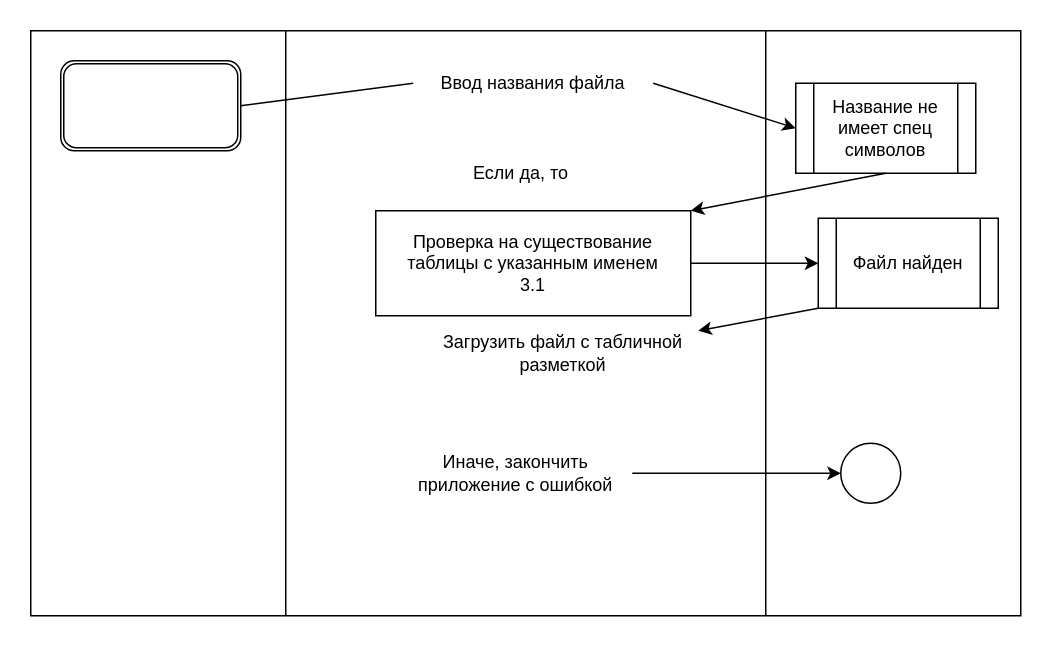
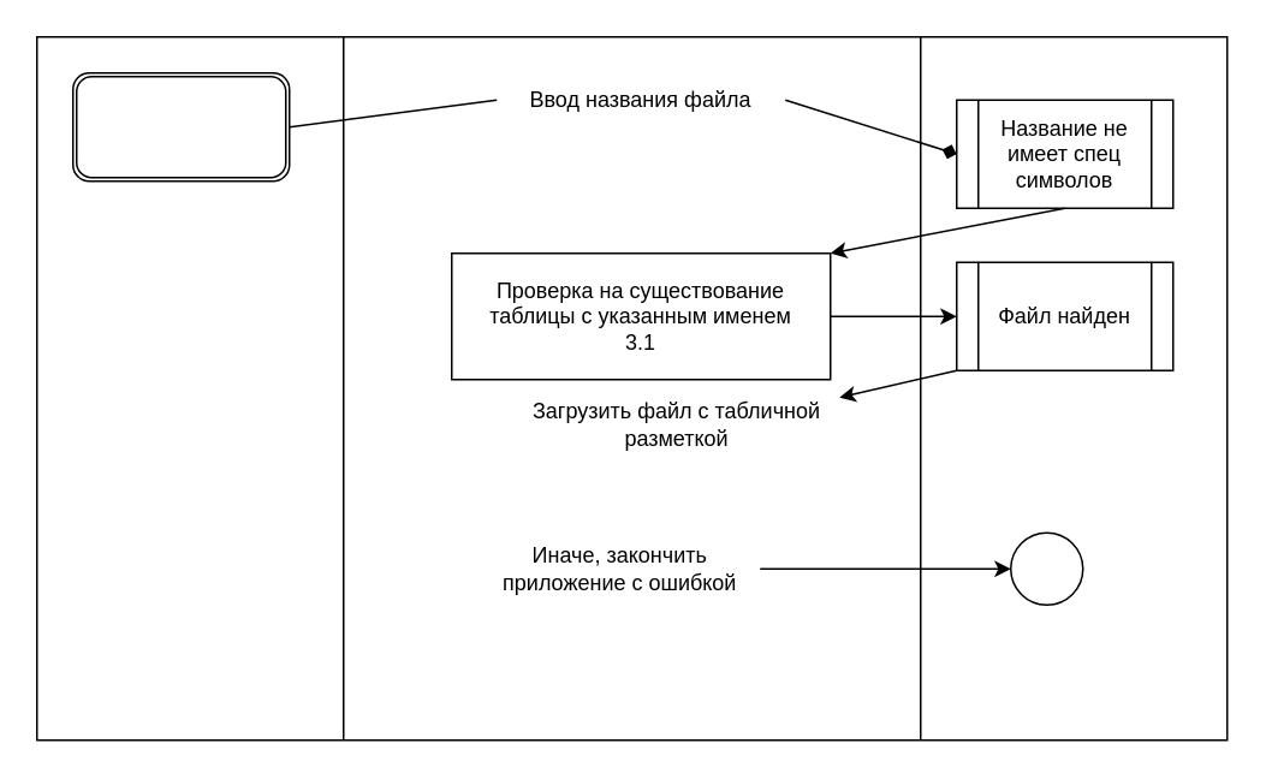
  <mxCell id="0" />
  <mxCell id="1" parent="0" />
  <mxCell id="2" value="" style="shape=process;whiteSpace=wrap;html=1;backgroundOutline=1;size=0.258;" parent="1" vertex="1"><mxGeometry x="20" y="20" width="660" height="390" as="geometry" /></mxCell>
  <mxCell id="3" value="" style="shape=ext;double=1;rounded=1;whiteSpace=wrap;html=1;" parent="1" vertex="1"><mxGeometry x="40" y="40" width="120" height="60" as="geometry" /></mxCell>
  <mxCell id="4" value="Ввод названия файла" style="text;html=1;strokeColor=none;fillColor=none;align=center;verticalAlign=middle;whiteSpace=wrap;rounded=0;" parent="1" vertex="1"><mxGeometry x="275" y="40" width="160" height="30" as="geometry" /></mxCell>
  <mxCell id="5" value="Название не имеет спец символов" style="shape=process;whiteSpace=wrap;html=1;backgroundOutline=1;" parent="1" vertex="1"><mxGeometry x="530" y="55" width="120" height="60" as="geometry" /></mxCell>
- <mxCell id="6" value="Если да, то" style="text;html=1;strokeColor=none;fillColor=none;align=center;verticalAlign=middle;whiteSpace=wrap;rounded=0;" parent="1" vertex="1"><mxGeometry x="284" y="100" width="126" height="30" as="geometry" /></mxCell>
  <mxCell id="7" value="&lt;div&gt;Проверка на существование таблицы с указанным именем&lt;/div&gt;&lt;div&gt;3.1&lt;br&gt;&lt;/div&gt;" style="rounded=0;whiteSpace=wrap;html=1;" parent="1" vertex="1"><mxGeometry x="250" y="140" width="210" height="70" as="geometry" /></mxCell>
  <mxCell id="8" value="" style="endArrow=classic;html=1;rounded=0;exitX=0.5;exitY=1;exitDx=0;exitDy=0;entryX=1;entryY=0;entryDx=0;entryDy=0;" parent="1" source="5" target="7" edge="1"><mxGeometry width="50" height="50" relative="1" as="geometry"><mxPoint x="590" y="210" as="sourcePoint" /><mxPoint x="640" y="160" as="targetPoint" /></mxGeometry></mxCell>
- <mxCell id="9" value="Файл найден" style="shape=process;whiteSpace=wrap;html=1;backgroundOutline=1;" parent="1" vertex="1"><mxGeometry x="545" y="145" width="120" height="60" as="geometry" /></mxCell>
+ <mxCell id="9" value="Файл найден" style="shape=process;whiteSpace=wrap;html=1;backgroundOutline=1;" parent="1" vertex="1"><mxGeometry x="530" y="145" width="120" height="60" as="geometry" /></mxCell>
  <mxCell id="10" value="Загрузить файл с табличной разметкой" style="text;html=1;strokeColor=none;fillColor=none;align=center;verticalAlign=middle;whiteSpace=wrap;rounded=0;" parent="1" vertex="1"><mxGeometry x="285" y="220" width="180" height="30" as="geometry" /></mxCell>
  <mxCell id="11" value="" style="endArrow=classic;html=1;rounded=0;exitX=1;exitY=0.5;exitDx=0;exitDy=0;entryX=0;entryY=0.5;entryDx=0;entryDy=0;" parent="1" source="7" target="9" edge="1"><mxGeometry width="50" height="50" relative="1" as="geometry"><mxPoint x="550" y="330" as="sourcePoint" /><mxPoint x="600" y="280" as="targetPoint" /></mxGeometry></mxCell>
  <mxCell id="12" value="" style="endArrow=classic;html=1;rounded=0;exitX=0;exitY=1;exitDx=0;exitDy=0;entryX=1;entryY=0;entryDx=0;entryDy=0;" parent="1" source="9" target="10" edge="1"><mxGeometry width="50" height="50" relative="1" as="geometry"><mxPoint x="550" y="350" as="sourcePoint" /><mxPoint x="600" y="300" as="targetPoint" /></mxGeometry></mxCell>
  <mxCell id="13" value="Иначе, закончить приложение с ошибкой" style="text;html=1;strokeColor=none;fillColor=none;align=center;verticalAlign=middle;whiteSpace=wrap;rounded=0;" parent="1" vertex="1"><mxGeometry x="266" y="300" width="155" height="30" as="geometry" /></mxCell>
  <mxCell id="14" value="" style="ellipse;whiteSpace=wrap;html=1;aspect=fixed;" parent="1" vertex="1"><mxGeometry x="560" y="295" width="40" height="40" as="geometry" /></mxCell>
  <mxCell id="15" value="" style="endArrow=classic;html=1;rounded=0;exitX=1;exitY=0.5;exitDx=0;exitDy=0;entryX=0;entryY=0.5;entryDx=0;entryDy=0;" parent="1" source="13" target="14" edge="1"><mxGeometry width="50" height="50" relative="1" as="geometry"><mxPoint x="500" y="350" as="sourcePoint" /><mxPoint x="550" y="300" as="targetPoint" /></mxGeometry></mxCell>
  <mxCell id="16" value="" style="endArrow=none;html=1;rounded=0;exitX=1;exitY=0.5;exitDx=0;exitDy=0;entryX=0;entryY=0.5;entryDx=0;entryDy=0;" parent="1" source="3" target="4" edge="1"><mxGeometry width="50" height="50" relative="1" as="geometry"><mxPoint x="220" y="50" as="sourcePoint" /><mxPoint x="270" y="0" as="targetPoint" /></mxGeometry></mxCell>
- <mxCell id="17" value="" style="endArrow=classic;html=1;rounded=0;exitX=1;exitY=0.5;exitDx=0;exitDy=0;entryX=0;entryY=0.5;entryDx=0;entryDy=0;" parent="1" source="4" target="5" edge="1"><mxGeometry width="50" height="50" relative="1" as="geometry"><mxPoint x="460" y="30" as="sourcePoint" /><mxPoint x="510" y="-20" as="targetPoint" /></mxGeometry></mxCell>
+ <mxCell id="17" value="" style="endArrow=diamond;html=1;rounded=0;exitX=1;exitY=0.5;exitDx=0;exitDy=0;entryX=0;entryY=0.5;entryDx=0;entryDy=0;" parent="1" source="4" target="5" edge="1"><mxGeometry width="50" height="50" relative="1" as="geometry"><mxPoint x="460" y="30" as="sourcePoint" /><mxPoint x="510" y="-20" as="targetPoint" /></mxGeometry></mxCell>
